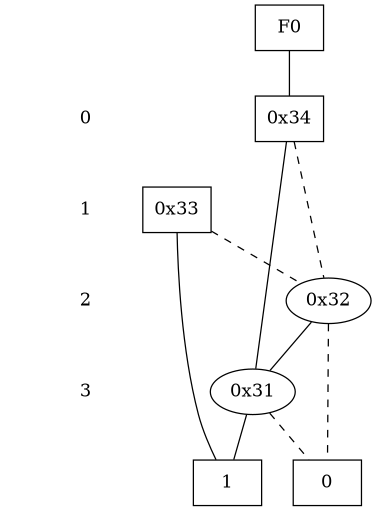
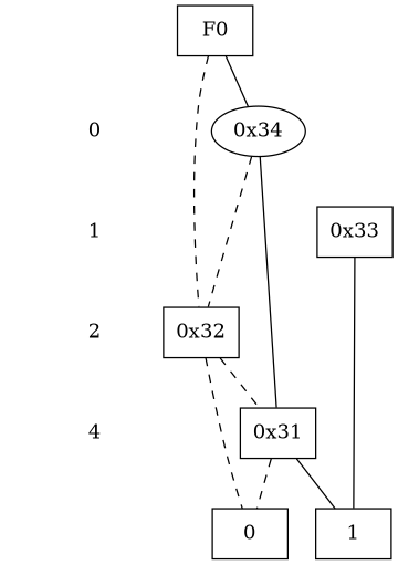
  digraph {
    node [shape=plaintext]
    edge [dir=none]
    "CONST NODES" [style=invis]
    " 0 "
    " 1 "
    " 2 "
-   " 3 "
+   " 3 " [label=4]
    F0 [shape=box]
-   "0x34" [shape=box]
+   "0x34" [shape=""]
    "0x33" [shape=box]
-   "0x32" [shape=""]
-   "0x31" [shape=""]
+   "0x32" [shape=box]
+   "0x31" [shape=box]
    n11 [label=0 shape=box]
    n12 [label=1 shape=box]
    subgraph sub_1 {
      "CONST NODES"
      " 0 "
      " 1 "
      " 2 "
      " 3 "
    }
    subgraph sub_2 {
      rank=same
      F0
    }
    subgraph sub_3 {
      rank=same
      " 0 "
      "0x34"
    }
    subgraph sub_4 {
      rank=same
      " 1 "
      "0x33"
    }
    subgraph sub_5 {
      rank=same
      " 2 "
      "0x32"
    }
    subgraph sub_6 {
      rank=same
      " 3 "
      "0x31"
    }
    subgraph sub_7 {
      rank=same
      "CONST NODES"
      subgraph sub_8 {
        rank=same
        n11
        n12
      }
    }
    " 0 " -> " 1 " [style=invis]
    " 1 " -> " 2 " [style=invis]
    " 2 " -> " 3 " [style=invis]
    " 3 " -> "CONST NODES" [style=invis]
    F0 -> "0x34" [style=solid]
    "0x34" -> "0x32" [style=dashed]
    "0x34" -> "0x31"
-   "0x33" -> "0x32" [style=dashed]
+   F0 -> "0x32" [style=dashed]
    "0x33" -> n12
-   "0x32" -> "0x31"
+   "0x32" -> "0x31" [style=dashed]
    "0x32" -> n11 [style=dashed]
    "0x31" -> n11 [style=dashed]
    "0x31" -> n12
  }
